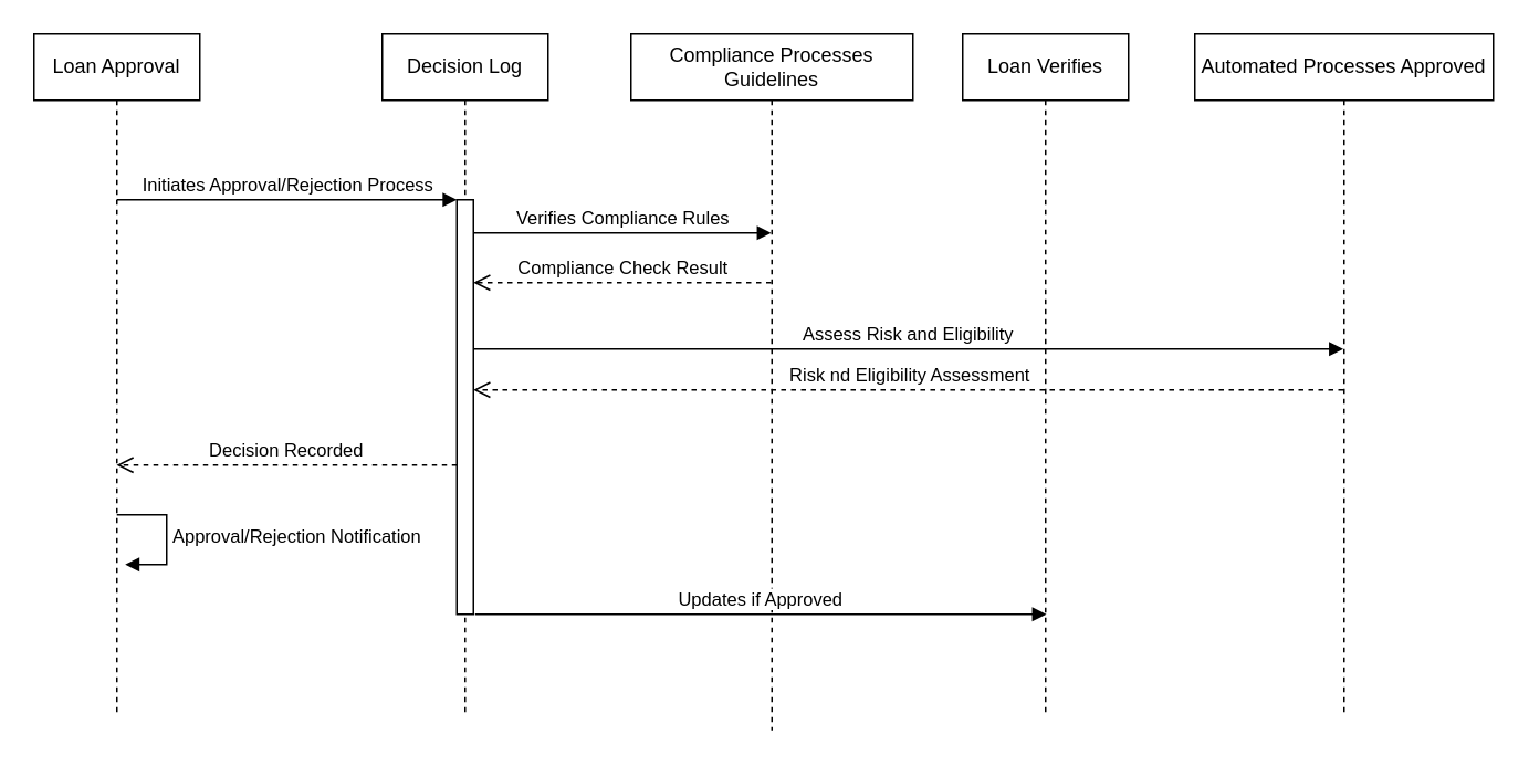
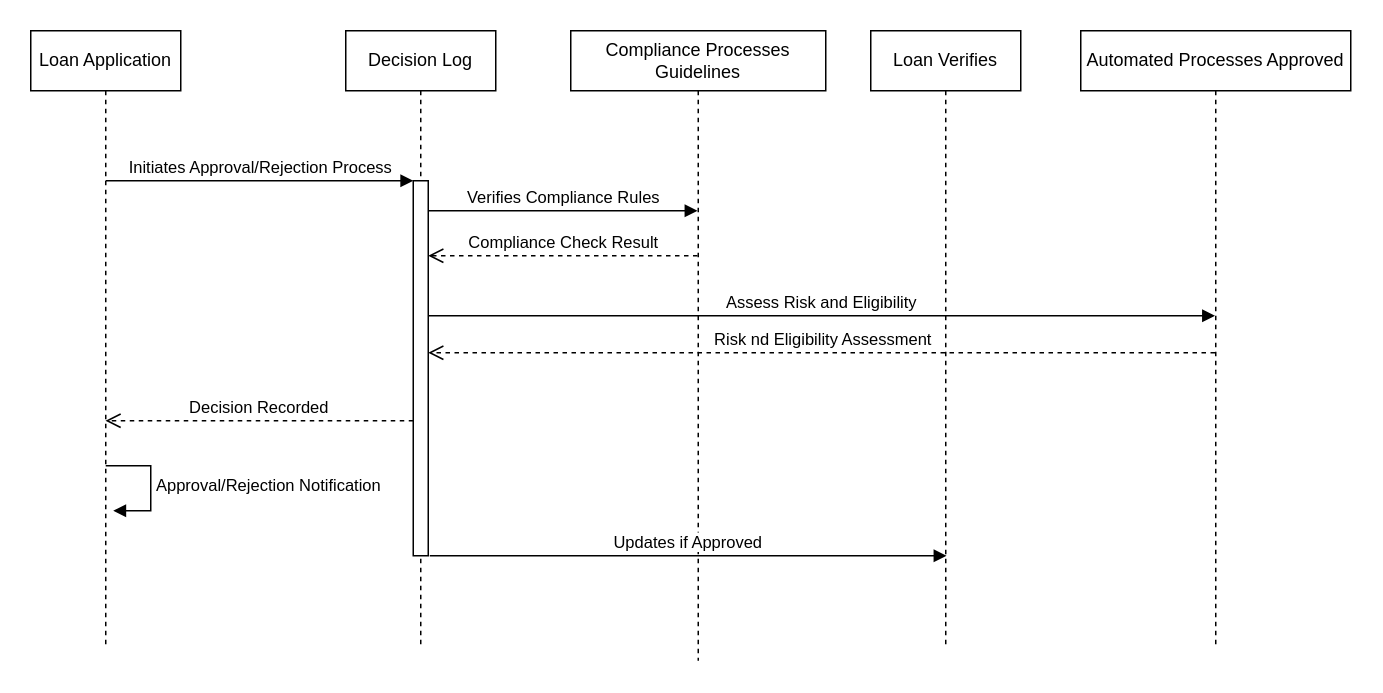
  <mxCell id="0" />
  <mxCell id="1" parent="0" />
- <mxCell id="2" value="Loan Approval" style="shape=umlLifeline;perimeter=lifelinePerimeter;whiteSpace=wrap;html=1;container=1;dropTarget=0;collapsible=0;recursiveResize=0;outlineConnect=0;portConstraint=eastwest;newEdgeStyle={&quot;curved&quot;:0,&quot;rounded&quot;:0};" vertex="1" parent="1"><mxGeometry x="20" y="20" width="100" height="410" as="geometry" /></mxCell>
+ <mxCell id="2" value="Loan Application" style="shape=umlLifeline;perimeter=lifelinePerimeter;whiteSpace=wrap;html=1;container=1;dropTarget=0;collapsible=0;recursiveResize=0;outlineConnect=0;portConstraint=eastwest;newEdgeStyle={&quot;curved&quot;:0,&quot;rounded&quot;:0};" vertex="1" parent="1"><mxGeometry x="20" y="20" width="100" height="410" as="geometry" /></mxCell>
  <mxCell id="3" value="Approval/Rejection Notification" style="html=1;align=left;spacingLeft=2;endArrow=block;rounded=0;edgeStyle=orthogonalEdgeStyle;curved=0;rounded=0;" edge="1" parent="2"><mxGeometry relative="1" as="geometry"><mxPoint x="50" y="290" as="sourcePoint" /><Array as="points"><mxPoint x="80" y="320" /></Array><mxPoint x="55" y="320" as="targetPoint" /></mxGeometry></mxCell>
  <mxCell id="4" value="Decision Log" style="shape=umlLifeline;perimeter=lifelinePerimeter;whiteSpace=wrap;html=1;container=1;dropTarget=0;collapsible=0;recursiveResize=0;outlineConnect=0;portConstraint=eastwest;newEdgeStyle={&quot;curved&quot;:0,&quot;rounded&quot;:0};" vertex="1" parent="1"><mxGeometry x="230" y="20" width="100" height="410" as="geometry" /></mxCell>
  <mxCell id="5" value="" style="html=1;points=[[0,0,0,0,5],[0,1,0,0,-5],[1,0,0,0,5],[1,1,0,0,-5]];perimeter=orthogonalPerimeter;outlineConnect=0;targetShapes=umlLifeline;portConstraint=eastwest;newEdgeStyle={&quot;curved&quot;:0,&quot;rounded&quot;:0};" vertex="1" parent="4"><mxGeometry x="45" y="100" width="10" height="250" as="geometry" /></mxCell>
  <mxCell id="6" value="Initiates Approval/Rejection Process" style="html=1;verticalAlign=bottom;endArrow=block;curved=0;rounded=0;" edge="1" parent="1" target="5"><mxGeometry width="80" relative="1" as="geometry"><mxPoint x="70" y="120" as="sourcePoint" /><mxPoint x="150" y="120" as="targetPoint" /></mxGeometry></mxCell>
  <mxCell id="7" value="Compliance Processes Guidelines" style="shape=umlLifeline;perimeter=lifelinePerimeter;whiteSpace=wrap;html=1;container=1;dropTarget=0;collapsible=0;recursiveResize=0;outlineConnect=0;portConstraint=eastwest;newEdgeStyle={&quot;curved&quot;:0,&quot;rounded&quot;:0};" vertex="1" parent="1"><mxGeometry x="380" y="20" width="170" height="420" as="geometry" /></mxCell>
  <mxCell id="8" value="Verifies Compliance Rules" style="html=1;verticalAlign=bottom;endArrow=block;curved=0;rounded=0;" edge="1" parent="1"><mxGeometry width="80" relative="1" as="geometry"><mxPoint x="285" y="140" as="sourcePoint" /><mxPoint x="464.5" y="140" as="targetPoint" /></mxGeometry></mxCell>
  <mxCell id="9" value="Compliance Check Result" style="html=1;verticalAlign=bottom;endArrow=open;dashed=1;endSize=8;curved=0;rounded=0;" edge="1" parent="1"><mxGeometry relative="1" as="geometry"><mxPoint x="464.5" y="170" as="sourcePoint" /><mxPoint x="285" y="170" as="targetPoint" /></mxGeometry></mxCell>
  <mxCell id="10" value="Loan Verifies" style="shape=umlLifeline;perimeter=lifelinePerimeter;whiteSpace=wrap;html=1;container=1;dropTarget=0;collapsible=0;recursiveResize=0;outlineConnect=0;portConstraint=eastwest;newEdgeStyle={&quot;curved&quot;:0,&quot;rounded&quot;:0};" vertex="1" parent="1"><mxGeometry x="580" y="20" width="100" height="410" as="geometry" /></mxCell>
  <mxCell id="11" value="Automated Processes Approved" style="shape=umlLifeline;perimeter=lifelinePerimeter;whiteSpace=wrap;html=1;container=1;dropTarget=0;collapsible=0;recursiveResize=0;outlineConnect=0;portConstraint=eastwest;newEdgeStyle={&quot;curved&quot;:0,&quot;rounded&quot;:0};" vertex="1" parent="1"><mxGeometry x="720" y="20" width="180" height="410" as="geometry" /></mxCell>
  <mxCell id="12" value="Assess Risk and Eligibility" style="html=1;verticalAlign=bottom;endArrow=block;curved=0;rounded=0;" edge="1" parent="1"><mxGeometry width="80" relative="1" as="geometry"><mxPoint x="285" y="210" as="sourcePoint" /><mxPoint x="809.5" y="210" as="targetPoint" /></mxGeometry></mxCell>
  <mxCell id="13" value="Risk nd Eligibility Assessment" style="html=1;verticalAlign=bottom;endArrow=open;dashed=1;endSize=8;curved=0;rounded=0;" edge="1" parent="1"><mxGeometry relative="1" as="geometry"><mxPoint x="809.5" y="234.67" as="sourcePoint" /><mxPoint x="285" y="234.67" as="targetPoint" /></mxGeometry></mxCell>
  <mxCell id="14" value="Decision Recorded" style="html=1;verticalAlign=bottom;endArrow=open;dashed=1;endSize=8;curved=0;rounded=0;" edge="1" parent="1"><mxGeometry relative="1" as="geometry"><mxPoint x="275" y="280" as="sourcePoint" /><mxPoint x="69.833" y="280" as="targetPoint" /></mxGeometry></mxCell>
  <mxCell id="15" value="Updates if Approved" style="html=1;verticalAlign=bottom;endArrow=block;curved=0;rounded=0;" edge="1" parent="1"><mxGeometry width="80" relative="1" as="geometry"><mxPoint x="286" y="370" as="sourcePoint" /><mxPoint x="630.5" y="370" as="targetPoint" /><Array as="points"><mxPoint x="331" y="370" /></Array></mxGeometry></mxCell>
